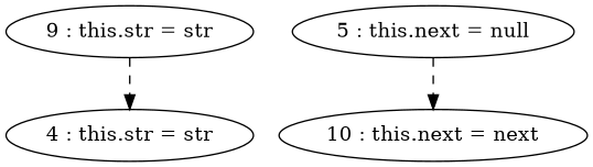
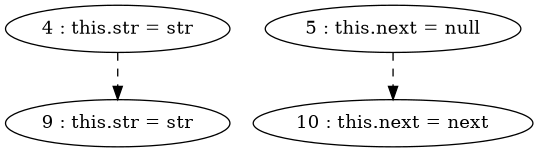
  digraph {
    edge [style=dashed]
    n1 [label="4 : this.str = str"]
    "9 : this.str = str"
    "5 : this.next = null"
    "10 : this.next = next"
-   "9 : this.str = str" -> n1
+   n1 -> "9 : this.str = str"
    "5 : this.next = null" -> "10 : this.next = next"
  }
